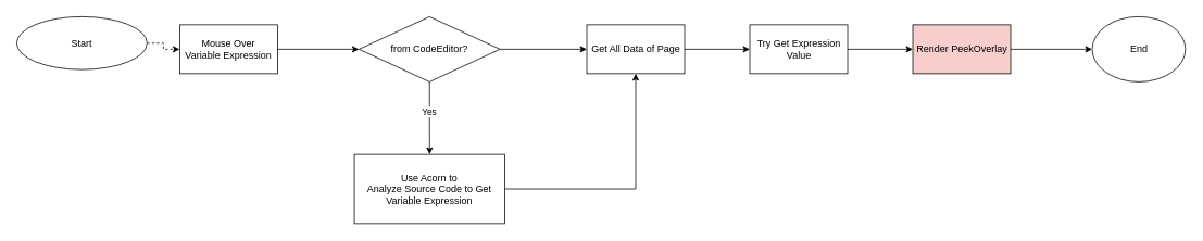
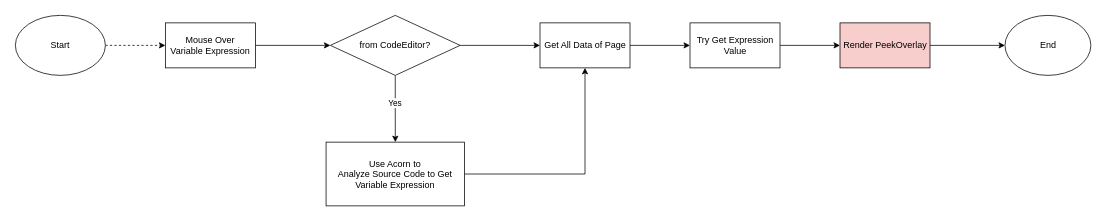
  <mxCell id="0" />
  <mxCell id="1" parent="0" />
  <mxCell id="2" value="" style="edgeStyle=orthogonalEdgeStyle;rounded=0;orthogonalLoop=1;jettySize=auto;html=1;dashed=1;" edge="1" parent="1" source="3" target="5"><mxGeometry relative="1" as="geometry" /></mxCell>
- <mxCell id="3" value="Start" style="ellipse;whiteSpace=wrap;html=1;" vertex="1" parent="1"><mxGeometry x="20" y="20" width="160" height="65" as="geometry" /></mxCell>
+ <mxCell id="3" value="Start" style="ellipse;whiteSpace=wrap;html=1;" vertex="1" parent="1"><mxGeometry x="20" y="20" width="120" height="80" as="geometry" /></mxCell>
  <mxCell id="4" value="" style="edgeStyle=orthogonalEdgeStyle;rounded=0;orthogonalLoop=1;jettySize=auto;html=1;" edge="1" parent="1" source="5" target="9"><mxGeometry relative="1" as="geometry" /></mxCell>
  <mxCell id="5" value="Mouse Over &lt;br&gt;Variable Expression" style="whiteSpace=wrap;html=1;" vertex="1" parent="1"><mxGeometry x="220" y="30" width="120" height="60" as="geometry" /></mxCell>
  <mxCell id="6" value="" style="edgeStyle=orthogonalEdgeStyle;rounded=0;orthogonalLoop=1;jettySize=auto;html=1;" edge="1" parent="1" source="9" target="11"><mxGeometry relative="1" as="geometry" /></mxCell>
  <mxCell id="7" value="Yes" style="edgeLabel;html=1;align=center;verticalAlign=middle;resizable=0;points=[];" vertex="1" connectable="0" parent="6"><mxGeometry x="-0.2" y="-1" relative="1" as="geometry"><mxPoint as="offset" /></mxGeometry></mxCell>
  <mxCell id="8" value="" style="edgeStyle=orthogonalEdgeStyle;rounded=0;orthogonalLoop=1;jettySize=auto;html=1;" edge="1" parent="1" source="9" target="13"><mxGeometry relative="1" as="geometry" /></mxCell>
  <mxCell id="9" value="from CodeEditor?" style="rhombus;whiteSpace=wrap;html=1;" vertex="1" parent="1"><mxGeometry x="440" y="20" width="173" height="80" as="geometry" /></mxCell>
  <mxCell id="10" style="edgeStyle=orthogonalEdgeStyle;rounded=0;orthogonalLoop=1;jettySize=auto;html=1;" edge="1" parent="1" source="11" target="13"><mxGeometry relative="1" as="geometry" /></mxCell>
  <mxCell id="11" value="Use Acorn to&lt;br&gt;Analyze Source Code to Get &lt;br&gt;Variable Expression" style="whiteSpace=wrap;html=1;" vertex="1" parent="1"><mxGeometry x="434.25" y="189" width="184.5" height="85" as="geometry" /></mxCell>
  <mxCell id="12" value="" style="edgeStyle=orthogonalEdgeStyle;rounded=0;orthogonalLoop=1;jettySize=auto;html=1;" edge="1" parent="1" source="13" target="15"><mxGeometry relative="1" as="geometry" /></mxCell>
  <mxCell id="13" value="Get All Data of Page" style="whiteSpace=wrap;html=1;" vertex="1" parent="1"><mxGeometry x="719.5" y="30" width="120" height="60" as="geometry" /></mxCell>
  <mxCell id="14" value="" style="edgeStyle=orthogonalEdgeStyle;rounded=0;orthogonalLoop=1;jettySize=auto;html=1;" edge="1" parent="1" source="15" target="17"><mxGeometry relative="1" as="geometry" /></mxCell>
  <mxCell id="15" value="Try Get Expression Value" style="whiteSpace=wrap;html=1;" vertex="1" parent="1"><mxGeometry x="919.5" y="30" width="120" height="60" as="geometry" /></mxCell>
  <mxCell id="16" value="" style="edgeStyle=orthogonalEdgeStyle;rounded=0;orthogonalLoop=1;jettySize=auto;html=1;" edge="1" parent="1" source="17" target="18"><mxGeometry relative="1" as="geometry" /></mxCell>
  <mxCell id="17" value="Render PeekOverlay" style="whiteSpace=wrap;html=1;fillColor=#f8cecc;" vertex="1" parent="1"><mxGeometry x="1119.5" y="30" width="120" height="60" as="geometry" /></mxCell>
  <mxCell id="18" value="End" style="ellipse;whiteSpace=wrap;html=1;" vertex="1" parent="1"><mxGeometry x="1339.5" y="20" width="114.5" height="80" as="geometry" /></mxCell>
